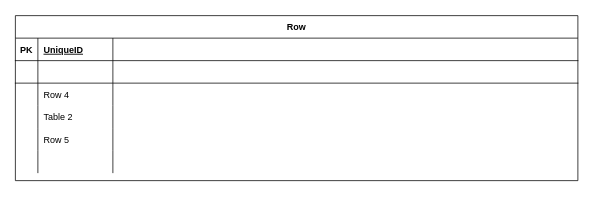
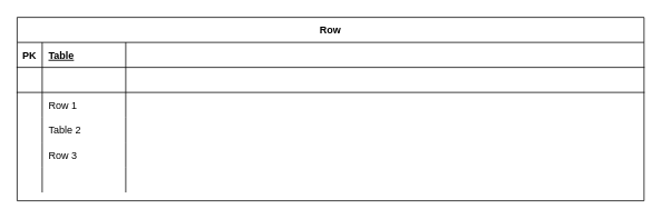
  <mxCell id="0" />
  <mxCell id="1" parent="0" />
  <mxCell id="2" value="Row" style="shape=table;startSize=30;container=1;collapsible=1;childLayout=tableLayout;fixedRows=1;rowLines=0;fontStyle=1;align=center;resizeLast=1;" vertex="1" parent="1"><mxGeometry x="20" y="20" width="750" height="220" as="geometry" /></mxCell>
  <mxCell id="3" value="" style="shape=tableRow;horizontal=0;startSize=0;swimlaneHead=0;swimlaneBody=0;fillColor=none;collapsible=0;dropTarget=0;points=[[0,0.5],[1,0.5]];portConstraint=eastwest;top=0;left=0;right=0;bottom=1;" vertex="1" parent="2"><mxGeometry y="30" width="750" height="30" as="geometry" /></mxCell>
  <mxCell id="4" value="PK" style="shape=partialRectangle;connectable=0;fillColor=none;top=0;left=0;bottom=0;right=0;fontStyle=1;overflow=hidden;" vertex="1" parent="3"><mxGeometry width="30" height="30" as="geometry"><mxRectangle width="30" height="30" as="alternateBounds" /></mxGeometry></mxCell>
- <mxCell id="5" value="UniqueID" style="shape=partialRectangle;connectable=0;fillColor=none;top=0;left=0;bottom=0;right=0;align=left;spacingLeft=6;fontStyle=5;overflow=hidden;" vertex="1" parent="3"><mxGeometry x="30" width="100" height="30" as="geometry"><mxRectangle width="100" height="30" as="alternateBounds" /></mxGeometry></mxCell>
+ <mxCell id="5" value="Table" style="shape=partialRectangle;connectable=0;fillColor=none;top=0;left=0;bottom=0;right=0;align=left;spacingLeft=6;fontStyle=5;overflow=hidden;" vertex="1" parent="3"><mxGeometry x="30" width="100" height="30" as="geometry"><mxRectangle width="100" height="30" as="alternateBounds" /></mxGeometry></mxCell>
  <mxCell id="6" style="shape=partialRectangle;connectable=0;fillColor=none;top=0;left=0;bottom=0;right=0;align=left;spacingLeft=6;fontStyle=5;overflow=hidden;" vertex="1" parent="3"><mxGeometry x="130" width="620" height="30" as="geometry"><mxRectangle width="620" height="30" as="alternateBounds" /></mxGeometry></mxCell>
  <mxCell id="7" style="shape=tableRow;horizontal=0;startSize=0;swimlaneHead=0;swimlaneBody=0;fillColor=none;collapsible=0;dropTarget=0;points=[[0,0.5],[1,0.5]];portConstraint=eastwest;top=0;left=0;right=0;bottom=1;" vertex="1" parent="2"><mxGeometry y="60" width="750" height="30" as="geometry" /></mxCell>
  <mxCell id="8" style="shape=partialRectangle;connectable=0;fillColor=none;top=0;left=0;bottom=0;right=0;fontStyle=1;overflow=hidden;" vertex="1" parent="7"><mxGeometry width="30" height="30" as="geometry"><mxRectangle width="30" height="30" as="alternateBounds" /></mxGeometry></mxCell>
  <mxCell id="9" style="shape=partialRectangle;connectable=0;fillColor=none;top=0;left=0;bottom=0;right=0;align=left;spacingLeft=6;fontStyle=5;overflow=hidden;" vertex="1" parent="7"><mxGeometry x="30" width="100" height="30" as="geometry"><mxRectangle width="100" height="30" as="alternateBounds" /></mxGeometry></mxCell>
  <mxCell id="10" style="shape=partialRectangle;connectable=0;fillColor=none;top=0;left=0;bottom=0;right=0;align=left;spacingLeft=6;fontStyle=5;overflow=hidden;" vertex="1" parent="7"><mxGeometry x="130" width="620" height="30" as="geometry"><mxRectangle width="620" height="30" as="alternateBounds" /></mxGeometry></mxCell>
  <mxCell id="11" value="" style="shape=tableRow;horizontal=0;startSize=0;swimlaneHead=0;swimlaneBody=0;fillColor=none;collapsible=0;dropTarget=0;points=[[0,0.5],[1,0.5]];portConstraint=eastwest;top=0;left=0;right=0;bottom=0;" vertex="1" parent="2"><mxGeometry y="90" width="750" height="30" as="geometry" /></mxCell>
  <mxCell id="12" value="" style="shape=partialRectangle;connectable=0;fillColor=none;top=0;left=0;bottom=0;right=0;editable=1;overflow=hidden;" vertex="1" parent="11"><mxGeometry width="30" height="30" as="geometry"><mxRectangle width="30" height="30" as="alternateBounds" /></mxGeometry></mxCell>
- <mxCell id="13" value="Row 4" style="shape=partialRectangle;connectable=0;fillColor=none;top=0;left=0;bottom=0;right=0;align=left;spacingLeft=6;overflow=hidden;" vertex="1" parent="11"><mxGeometry x="30" width="100" height="30" as="geometry"><mxRectangle width="100" height="30" as="alternateBounds" /></mxGeometry></mxCell>
+ <mxCell id="13" value="Row 1" style="shape=partialRectangle;connectable=0;fillColor=none;top=0;left=0;bottom=0;right=0;align=left;spacingLeft=6;overflow=hidden;" vertex="1" parent="11"><mxGeometry x="30" width="100" height="30" as="geometry"><mxRectangle width="100" height="30" as="alternateBounds" /></mxGeometry></mxCell>
  <mxCell id="14" style="shape=partialRectangle;connectable=0;fillColor=none;top=0;left=0;bottom=0;right=0;align=left;spacingLeft=6;overflow=hidden;" vertex="1" parent="11"><mxGeometry x="130" width="620" height="30" as="geometry"><mxRectangle width="620" height="30" as="alternateBounds" /></mxGeometry></mxCell>
  <mxCell id="15" value="" style="shape=tableRow;horizontal=0;startSize=0;swimlaneHead=0;swimlaneBody=0;fillColor=none;collapsible=0;dropTarget=0;points=[[0,0.5],[1,0.5]];portConstraint=eastwest;top=0;left=0;right=0;bottom=0;" vertex="1" parent="2"><mxGeometry y="120" width="750" height="30" as="geometry" /></mxCell>
  <mxCell id="16" value="" style="shape=partialRectangle;connectable=0;fillColor=none;top=0;left=0;bottom=0;right=0;editable=1;overflow=hidden;" vertex="1" parent="15"><mxGeometry width="30" height="30" as="geometry"><mxRectangle width="30" height="30" as="alternateBounds" /></mxGeometry></mxCell>
  <mxCell id="17" value="Table 2" style="shape=partialRectangle;connectable=0;fillColor=none;top=0;left=0;bottom=0;right=0;align=left;spacingLeft=6;overflow=hidden;" vertex="1" parent="15"><mxGeometry x="30" width="100" height="30" as="geometry"><mxRectangle width="100" height="30" as="alternateBounds" /></mxGeometry></mxCell>
  <mxCell id="18" style="shape=partialRectangle;connectable=0;fillColor=none;top=0;left=0;bottom=0;right=0;align=left;spacingLeft=6;overflow=hidden;" vertex="1" parent="15"><mxGeometry x="130" width="620" height="30" as="geometry"><mxRectangle width="620" height="30" as="alternateBounds" /></mxGeometry></mxCell>
  <mxCell id="19" value="" style="shape=tableRow;horizontal=0;startSize=0;swimlaneHead=0;swimlaneBody=0;fillColor=none;collapsible=0;dropTarget=0;points=[[0,0.5],[1,0.5]];portConstraint=eastwest;top=0;left=0;right=0;bottom=0;" vertex="1" parent="2"><mxGeometry y="150" width="750" height="30" as="geometry" /></mxCell>
  <mxCell id="20" value="" style="shape=partialRectangle;connectable=0;fillColor=none;top=0;left=0;bottom=0;right=0;editable=1;overflow=hidden;" vertex="1" parent="19"><mxGeometry width="30" height="30" as="geometry"><mxRectangle width="30" height="30" as="alternateBounds" /></mxGeometry></mxCell>
- <mxCell id="21" value="Row 5" style="shape=partialRectangle;connectable=0;fillColor=none;top=0;left=0;bottom=0;right=0;align=left;spacingLeft=6;overflow=hidden;" vertex="1" parent="19"><mxGeometry x="30" width="100" height="30" as="geometry"><mxRectangle width="100" height="30" as="alternateBounds" /></mxGeometry></mxCell>
+ <mxCell id="21" value="Row 3" style="shape=partialRectangle;connectable=0;fillColor=none;top=0;left=0;bottom=0;right=0;align=left;spacingLeft=6;overflow=hidden;" vertex="1" parent="19"><mxGeometry x="30" width="100" height="30" as="geometry"><mxRectangle width="100" height="30" as="alternateBounds" /></mxGeometry></mxCell>
  <mxCell id="22" style="shape=partialRectangle;connectable=0;fillColor=none;top=0;left=0;bottom=0;right=0;align=left;spacingLeft=6;overflow=hidden;" vertex="1" parent="19"><mxGeometry x="130" width="620" height="30" as="geometry"><mxRectangle width="620" height="30" as="alternateBounds" /></mxGeometry></mxCell>
  <mxCell id="23" style="shape=tableRow;horizontal=0;startSize=0;swimlaneHead=0;swimlaneBody=0;fillColor=none;collapsible=0;dropTarget=0;points=[[0,0.5],[1,0.5]];portConstraint=eastwest;top=0;left=0;right=0;bottom=0;" vertex="1" parent="2"><mxGeometry y="180" width="750" height="30" as="geometry" /></mxCell>
  <mxCell id="24" style="shape=partialRectangle;connectable=0;fillColor=none;top=0;left=0;bottom=0;right=0;editable=1;overflow=hidden;" vertex="1" parent="23"><mxGeometry width="30" height="30" as="geometry"><mxRectangle width="30" height="30" as="alternateBounds" /></mxGeometry></mxCell>
  <mxCell id="25" style="shape=partialRectangle;connectable=0;fillColor=none;top=0;left=0;bottom=0;right=0;align=left;spacingLeft=6;overflow=hidden;" vertex="1" parent="23"><mxGeometry x="30" width="100" height="30" as="geometry"><mxRectangle width="100" height="30" as="alternateBounds" /></mxGeometry></mxCell>
  <mxCell id="26" style="shape=partialRectangle;connectable=0;fillColor=none;top=0;left=0;bottom=0;right=0;align=left;spacingLeft=6;overflow=hidden;" vertex="1" parent="23"><mxGeometry x="130" width="620" height="30" as="geometry"><mxRectangle width="620" height="30" as="alternateBounds" /></mxGeometry></mxCell>
